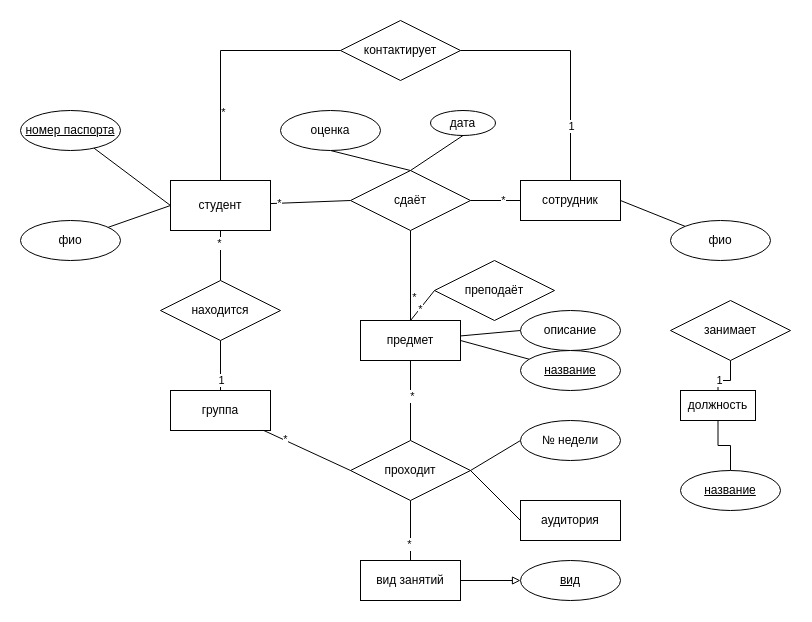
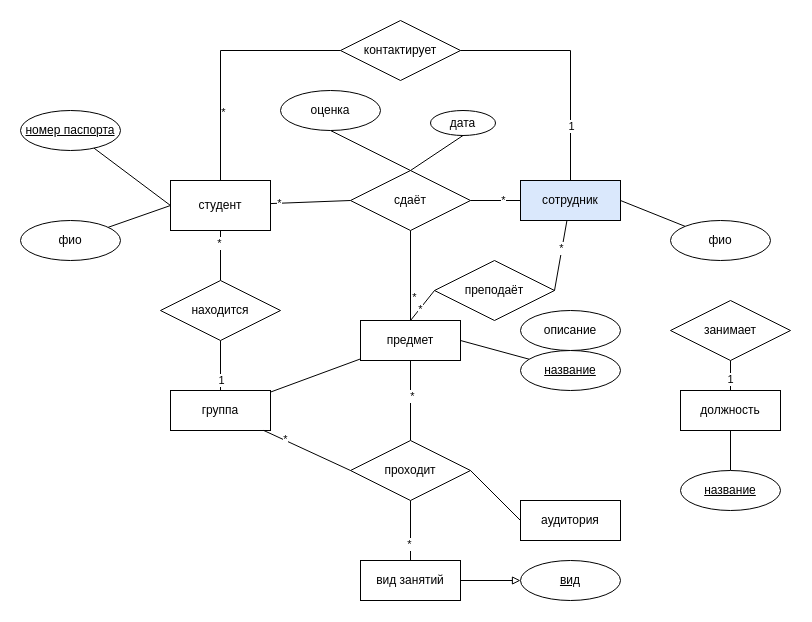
  <mxCell id="0" />
  <mxCell id="1" parent="0" />
  <mxCell id="2" style="rounded=0;orthogonalLoop=1;jettySize=auto;html=1;entryX=0;entryY=0.5;entryDx=0;entryDy=0;endArrow=none;endFill=0;" edge="1" parent="1" source="3" target="10"><mxGeometry relative="1" as="geometry" /></mxCell>
  <mxCell id="3" value="фио" style="ellipse;whiteSpace=wrap;html=1;align=center;" vertex="1" parent="1"><mxGeometry y="220" width="100" height="40" as="geometry" x="20" /></mxCell>
  <mxCell id="4" style="edgeStyle=orthogonalEdgeStyle;rounded=0;orthogonalLoop=1;jettySize=auto;html=1;entryX=0.5;entryY=0;entryDx=0;entryDy=0;endArrow=none;endFill=0;" edge="1" parent="1" source="10" target="20"><mxGeometry relative="1" as="geometry" /></mxCell>
  <mxCell id="5" value="*" style="edgeLabel;html=1;align=center;verticalAlign=middle;resizable=0;points=[];" vertex="1" connectable="0" parent="4"><mxGeometry x="-0.52" y="-2" relative="1" as="geometry"><mxPoint as="offset" /></mxGeometry></mxCell>
  <mxCell id="6" style="edgeStyle=orthogonalEdgeStyle;rounded=0;orthogonalLoop=1;jettySize=auto;html=1;exitX=0.5;exitY=0;exitDx=0;exitDy=0;entryX=0;entryY=0.5;entryDx=0;entryDy=0;endArrow=none;endFill=0;" edge="1" parent="1" source="10" target="22"><mxGeometry relative="1" as="geometry" /></mxCell>
  <mxCell id="7" value="*" style="edgeLabel;html=1;align=center;verticalAlign=middle;resizable=0;points=[];" vertex="1" connectable="0" parent="6"><mxGeometry x="-0.448" y="-2" relative="1" as="geometry"><mxPoint as="offset" /></mxGeometry></mxCell>
  <mxCell id="8" style="rounded=0;orthogonalLoop=1;jettySize=auto;html=1;entryX=0;entryY=0.5;entryDx=0;entryDy=0;endArrow=none;endFill=0;" edge="1" parent="1" source="10" target="15"><mxGeometry relative="1" as="geometry" /></mxCell>
  <mxCell id="9" value="*" style="edgeLabel;html=1;align=center;verticalAlign=middle;resizable=0;points=[];" vertex="1" connectable="0" parent="8"><mxGeometry x="-0.775" relative="1" as="geometry"><mxPoint as="offset" /></mxGeometry></mxCell>
  <mxCell id="10" value="студент" style="whiteSpace=wrap;html=1;align=center;" vertex="1" parent="1"><mxGeometry x="170" y="180" width="100" height="50" as="geometry" /></mxCell>
  <mxCell id="11" style="edgeStyle=orthogonalEdgeStyle;rounded=0;orthogonalLoop=1;jettySize=auto;html=1;endArrow=none;endFill=0;" edge="1" parent="1" source="15" target="25"><mxGeometry relative="1" as="geometry" /></mxCell>
  <mxCell id="12" value="&lt;div&gt;*&lt;/div&gt;" style="edgeLabel;html=1;align=center;verticalAlign=middle;resizable=0;points=[];" vertex="1" connectable="0" parent="11"><mxGeometry x="0.28" y="1" relative="1" as="geometry"><mxPoint as="offset" /></mxGeometry></mxCell>
  <mxCell id="13" style="edgeStyle=orthogonalEdgeStyle;rounded=0;orthogonalLoop=1;jettySize=auto;html=1;endArrow=none;endFill=0;" edge="1" parent="1" source="15" target="38"><mxGeometry relative="1" as="geometry" /></mxCell>
  <mxCell id="14" value="*" style="edgeLabel;html=1;align=center;verticalAlign=middle;resizable=0;points=[];" vertex="1" connectable="0" parent="13"><mxGeometry x="0.467" y="3" relative="1" as="geometry"><mxPoint as="offset" /></mxGeometry></mxCell>
  <mxCell id="15" value="сдаёт" style="shape=rhombus;perimeter=rhombusPerimeter;whiteSpace=wrap;html=1;align=center;" vertex="1" parent="1"><mxGeometry x="350" y="170" width="120" height="60" as="geometry" /></mxCell>
  <mxCell id="16" style="rounded=0;orthogonalLoop=1;jettySize=auto;html=1;entryX=0;entryY=0.5;entryDx=0;entryDy=0;endArrow=none;endFill=0;" edge="1" parent="1" source="17" target="10"><mxGeometry relative="1" as="geometry" /></mxCell>
  <mxCell id="17" value="номер паспорта" style="ellipse;whiteSpace=wrap;html=1;align=center;fontStyle=4;" vertex="1" parent="1"><mxGeometry y="110" width="100" height="40" as="geometry" x="20" /></mxCell>
  <mxCell id="18" style="edgeStyle=orthogonalEdgeStyle;rounded=0;orthogonalLoop=1;jettySize=auto;html=1;entryX=0.5;entryY=0;entryDx=0;entryDy=0;endArrow=none;endFill=0;" edge="1" parent="1" source="20" target="21"><mxGeometry relative="1" as="geometry" /></mxCell>
  <mxCell id="19" value="1" style="edgeLabel;html=1;align=center;verticalAlign=middle;resizable=0;points=[];" vertex="1" connectable="0" parent="18"><mxGeometry x="0.56" relative="1" as="geometry"><mxPoint as="offset" /></mxGeometry></mxCell>
  <mxCell id="20" value="находится" style="shape=rhombus;perimeter=rhombusPerimeter;whiteSpace=wrap;html=1;align=center;" vertex="1" parent="1"><mxGeometry x="160" y="280" width="120" height="60" as="geometry" /></mxCell>
  <mxCell id="21" value="группа" style="whiteSpace=wrap;html=1;align=center;" vertex="1" parent="1"><mxGeometry x="170" y="390" width="100" height="40" as="geometry" /></mxCell>
  <mxCell id="22" value="контактирует" style="shape=rhombus;perimeter=rhombusPerimeter;whiteSpace=wrap;html=1;align=center;" vertex="1" parent="1"><mxGeometry x="340" y="20" width="120" height="60" as="geometry" /></mxCell>
  <mxCell id="23" style="edgeStyle=orthogonalEdgeStyle;rounded=0;orthogonalLoop=1;jettySize=auto;html=1;entryX=1;entryY=0.5;entryDx=0;entryDy=0;endArrow=none;endFill=0;" edge="1" parent="1" source="25" target="22"><mxGeometry relative="1" as="geometry"><Array as="points"><mxPoint x="570" y="50" /></Array></mxGeometry></mxCell>
  <mxCell id="24" value="1" style="edgeLabel;html=1;align=center;verticalAlign=middle;resizable=0;points=[];" vertex="1" connectable="0" parent="23"><mxGeometry x="-0.543" relative="1" as="geometry"><mxPoint as="offset" /></mxGeometry></mxCell>
- <mxCell id="25" value="сотрудник" style="whiteSpace=wrap;html=1;align=center;" vertex="1" parent="1"><mxGeometry x="520" y="180" width="100" height="40" as="geometry" /></mxCell>
+ <mxCell id="25" value="сотрудник" style="whiteSpace=wrap;html=1;align=center;fillColor=#dae8fc;" vertex="1" parent="1"><mxGeometry x="520" y="180" width="100" height="40" as="geometry" /></mxCell>
  <mxCell id="26" style="rounded=0;orthogonalLoop=1;jettySize=auto;html=1;exitX=0.5;exitY=1;exitDx=0;exitDy=0;endArrow=none;endFill=0;" edge="1" parent="1" source="27"><mxGeometry relative="1" as="geometry"><mxPoint x="410" y="170" as="targetPoint" /></mxGeometry></mxCell>
- <mxCell id="27" value="оценка" style="ellipse;whiteSpace=wrap;html=1;align=center;" vertex="1" parent="1"><mxGeometry x="280" y="110" width="100" height="40" as="geometry" /></mxCell>
+ <mxCell id="27" value="оценка" style="ellipse;whiteSpace=wrap;html=1;align=center;" vertex="1" parent="1"><mxGeometry x="280" y="90" width="100" height="40" as="geometry" /></mxCell>
  <mxCell id="28" style="rounded=0;orthogonalLoop=1;jettySize=auto;html=1;endArrow=none;endFill=0;entryX=0.5;entryY=0;entryDx=0;entryDy=0;exitX=0.5;exitY=1;exitDx=0;exitDy=0;" edge="1" parent="1" source="29" target="15"><mxGeometry relative="1" as="geometry"><mxPoint x="410" y="160" as="targetPoint" /></mxGeometry></mxCell>
  <mxCell id="29" value="дата" style="ellipse;whiteSpace=wrap;html=1;align=center;" vertex="1" parent="1"><mxGeometry x="430" y="110" width="65" height="25" as="geometry" /></mxCell>
  <mxCell id="30" value="фио" style="ellipse;whiteSpace=wrap;html=1;align=center;" vertex="1" parent="1"><mxGeometry x="670" y="220" width="100" height="40" as="geometry" /></mxCell>
  <mxCell id="31" style="rounded=0;orthogonalLoop=1;jettySize=auto;html=1;entryX=1;entryY=0.5;entryDx=0;entryDy=0;endArrow=none;endFill=0;" edge="1" parent="1" source="30" target="25"><mxGeometry relative="1" as="geometry" /></mxCell>
  <mxCell id="32" value="преподаёт" style="shape=rhombus;perimeter=rhombusPerimeter;whiteSpace=wrap;html=1;align=center;" vertex="1" parent="1"><mxGeometry x="434" y="260" width="120" height="60" as="geometry" /></mxCell>
  <mxCell id="33" style="rounded=0;orthogonalLoop=1;jettySize=auto;html=1;entryX=0;entryY=0.5;entryDx=0;entryDy=0;endArrow=none;endFill=0;exitX=0.5;exitY=0;exitDx=0;exitDy=0;" edge="1" parent="1" source="38" target="32"><mxGeometry relative="1" as="geometry" /></mxCell>
  <mxCell id="34" value="*" style="edgeLabel;html=1;align=center;verticalAlign=middle;resizable=0;points=[];" vertex="1" connectable="0" parent="33"><mxGeometry x="-0.22" relative="1" as="geometry"><mxPoint as="offset" /></mxGeometry></mxCell>
- <mxCell id="35" style="rounded=0;orthogonalLoop=1;jettySize=auto;html=1;entryX=0;entryY=0.5;entryDx=0;entryDy=0;endArrow=none;endFill=0;" edge="1" parent="1" source="38" target="41"><mxGeometry relative="1" as="geometry" /></mxCell>
+ <mxCell id="35" style="rounded=0;orthogonalLoop=1;jettySize=auto;html=1;endArrow=none;endFill=0;" edge="1" parent="1" source="38" target="21"><mxGeometry relative="1" as="geometry" /></mxCell>
  <mxCell id="36" style="rounded=0;orthogonalLoop=1;jettySize=auto;html=1;entryX=0.5;entryY=0;entryDx=0;entryDy=0;endArrow=none;endFill=0;" edge="1" parent="1" source="38" target="46"><mxGeometry relative="1" as="geometry" /></mxCell>
  <mxCell id="37" value="*" style="edgeLabel;html=1;align=center;verticalAlign=middle;resizable=0;points=[];" vertex="1" connectable="0" parent="36"><mxGeometry x="-0.133" y="1" relative="1" as="geometry"><mxPoint as="offset" /></mxGeometry></mxCell>
  <mxCell id="38" value="предмет" style="whiteSpace=wrap;html=1;align=center;" vertex="1" parent="1"><mxGeometry x="360" y="320" width="100" height="40" as="geometry" /></mxCell>
+ <mxCell id="39" style="rounded=0;orthogonalLoop=1;jettySize=auto;html=1;entryX=1;entryY=0.5;entryDx=0;entryDy=0;endArrow=none;endFill=0;" edge="1" parent="1" source="25" target="32"><mxGeometry relative="1" as="geometry" /></mxCell>
+ <mxCell id="40" value="*" style="edgeLabel;html=1;align=center;verticalAlign=middle;resizable=0;points=[];" vertex="1" connectable="0" parent="39"><mxGeometry x="-0.225" y="-1" relative="1" as="geometry"><mxPoint as="offset" /></mxGeometry></mxCell>
  <mxCell id="41" value="описание" style="ellipse;whiteSpace=wrap;html=1;align=center;" vertex="1" parent="1"><mxGeometry x="520" y="310" width="100" height="40" as="geometry" /></mxCell>
  <mxCell id="42" style="rounded=0;orthogonalLoop=1;jettySize=auto;html=1;entryX=1;entryY=0.5;entryDx=0;entryDy=0;endArrow=none;endFill=0;" edge="1" parent="1" source="43" target="38"><mxGeometry relative="1" as="geometry" /></mxCell>
  <mxCell id="43" value="название" style="ellipse;whiteSpace=wrap;html=1;align=center;fontStyle=4;" vertex="1" parent="1"><mxGeometry x="520" y="350" width="100" height="40" as="geometry" /></mxCell>
  <mxCell id="44" style="edgeStyle=orthogonalEdgeStyle;rounded=0;orthogonalLoop=1;jettySize=auto;html=1;entryX=0.5;entryY=0;entryDx=0;entryDy=0;endArrow=none;endFill=0;" edge="1" parent="1" source="46" target="54"><mxGeometry relative="1" as="geometry" /></mxCell>
  <mxCell id="45" value="*" style="edgeLabel;html=1;align=center;verticalAlign=middle;resizable=0;points=[];" vertex="1" connectable="0" parent="44"><mxGeometry x="0.433" y="-2" relative="1" as="geometry"><mxPoint as="offset" /></mxGeometry></mxCell>
  <mxCell id="46" value="проходит" style="shape=rhombus;perimeter=rhombusPerimeter;whiteSpace=wrap;html=1;align=center;" vertex="1" parent="1"><mxGeometry x="350" y="440" width="120" height="60" as="geometry" /></mxCell>
  <mxCell id="47" style="rounded=0;orthogonalLoop=1;jettySize=auto;html=1;endArrow=none;endFill=0;entryX=0;entryY=0.5;entryDx=0;entryDy=0;" edge="1" parent="1" source="21" target="46"><mxGeometry relative="1" as="geometry"><mxPoint x="350" y="420" as="targetPoint" /></mxGeometry></mxCell>
  <mxCell id="48" value="*" style="edgeLabel;html=1;align=center;verticalAlign=middle;resizable=0;points=[];" vertex="1" connectable="0" parent="47"><mxGeometry x="-0.509" y="1" relative="1" as="geometry"><mxPoint as="offset" /></mxGeometry></mxCell>
- <mxCell id="49" style="rounded=0;orthogonalLoop=1;jettySize=auto;html=1;entryX=1;entryY=0.5;entryDx=0;entryDy=0;endArrow=none;endFill=0;exitX=0;exitY=0.5;exitDx=0;exitDy=0;" edge="1" parent="1" source="50" target="46"><mxGeometry relative="1" as="geometry" /></mxCell>
- <mxCell id="50" value="№ недели" style="ellipse;whiteSpace=wrap;html=1;align=center;" vertex="1" parent="1"><mxGeometry x="520" y="420" width="100" height="40" as="geometry" /></mxCell>
  <mxCell id="51" style="rounded=0;orthogonalLoop=1;jettySize=auto;html=1;entryX=1;entryY=0.5;entryDx=0;entryDy=0;endArrow=none;endFill=0;exitX=0;exitY=0.5;exitDx=0;exitDy=0;" edge="1" parent="1" source="52" target="46"><mxGeometry relative="1" as="geometry" /></mxCell>
  <mxCell id="52" value="аудитория" style="whiteSpace=wrap;html=1;align=center;rounded=0;" vertex="1" parent="1"><mxGeometry x="520" y="500" width="100" height="40" as="geometry" /></mxCell>
  <mxCell id="53" style="rounded=0;orthogonalLoop=1;jettySize=auto;html=1;entryX=0;entryY=0.5;entryDx=0;entryDy=0;endArrow=block;endFill=0;" edge="1" parent="1" source="54" target="55"><mxGeometry relative="1" as="geometry" /></mxCell>
  <mxCell id="54" value="вид занятий" style="whiteSpace=wrap;html=1;align=center;" vertex="1" parent="1"><mxGeometry x="360" y="560" width="100" height="40" as="geometry" /></mxCell>
  <mxCell id="55" value="&lt;div&gt;вид&lt;/div&gt;" style="ellipse;whiteSpace=wrap;html=1;align=center;fontStyle=4;" vertex="1" parent="1"><mxGeometry x="520" y="560" width="100" height="40" as="geometry" /></mxCell>
  <mxCell id="56" style="edgeStyle=orthogonalEdgeStyle;rounded=0;orthogonalLoop=1;jettySize=auto;html=1;entryX=0.5;entryY=0;entryDx=0;entryDy=0;endArrow=none;endFill=0;" edge="1" parent="1" source="58" target="60"><mxGeometry relative="1" as="geometry" /></mxCell>
  <mxCell id="57" value="1" style="edgeLabel;html=1;align=center;verticalAlign=middle;resizable=0;points=[];" vertex="1" connectable="0" parent="56"><mxGeometry x="0.52" y="-1" relative="1" as="geometry"><mxPoint as="offset" /></mxGeometry></mxCell>
  <mxCell id="58" value="занимает" style="shape=rhombus;perimeter=rhombusPerimeter;whiteSpace=wrap;html=1;align=center;" vertex="1" parent="1"><mxGeometry x="670" y="300" width="120" height="60" as="geometry" /></mxCell>
  <mxCell id="59" style="edgeStyle=orthogonalEdgeStyle;rounded=0;orthogonalLoop=1;jettySize=auto;html=1;entryX=0.5;entryY=0;entryDx=0;entryDy=0;endArrow=none;endFill=0;" edge="1" parent="1" source="60" target="61"><mxGeometry relative="1" as="geometry" /></mxCell>
- <mxCell id="60" value="должность" style="whiteSpace=wrap;html=1;align=center;" vertex="1" parent="1"><mxGeometry x="680" y="390" width="75" height="30" as="geometry" /></mxCell>
+ <mxCell id="60" value="должность" style="whiteSpace=wrap;html=1;align=center;" vertex="1" parent="1"><mxGeometry x="680" y="390" width="100" height="40" as="geometry" /></mxCell>
  <mxCell id="61" value="название" style="ellipse;whiteSpace=wrap;html=1;align=center;fontStyle=4;" vertex="1" parent="1"><mxGeometry x="680" y="470" width="100" height="40" as="geometry" /></mxCell>
